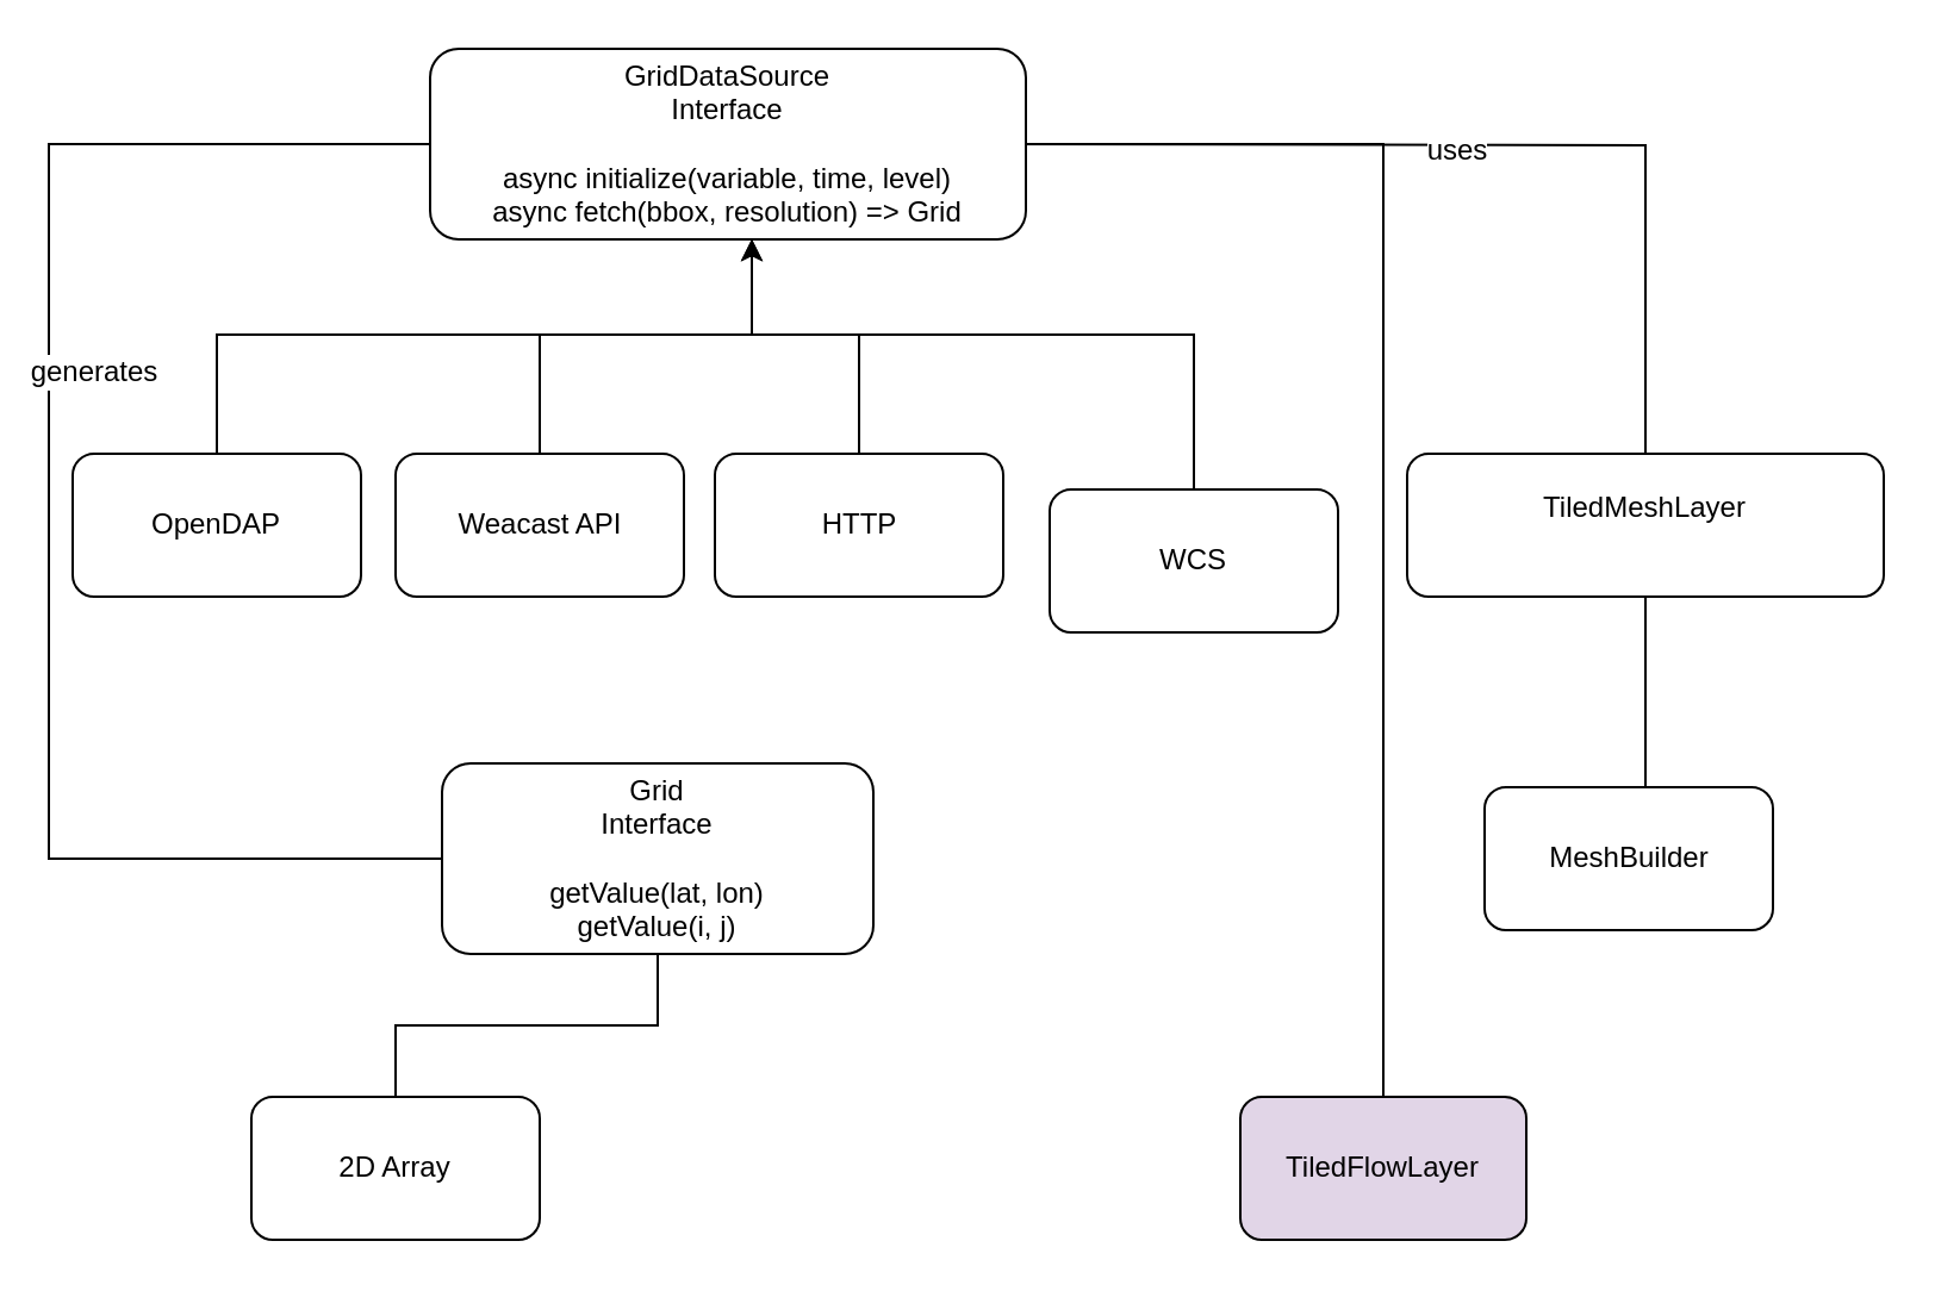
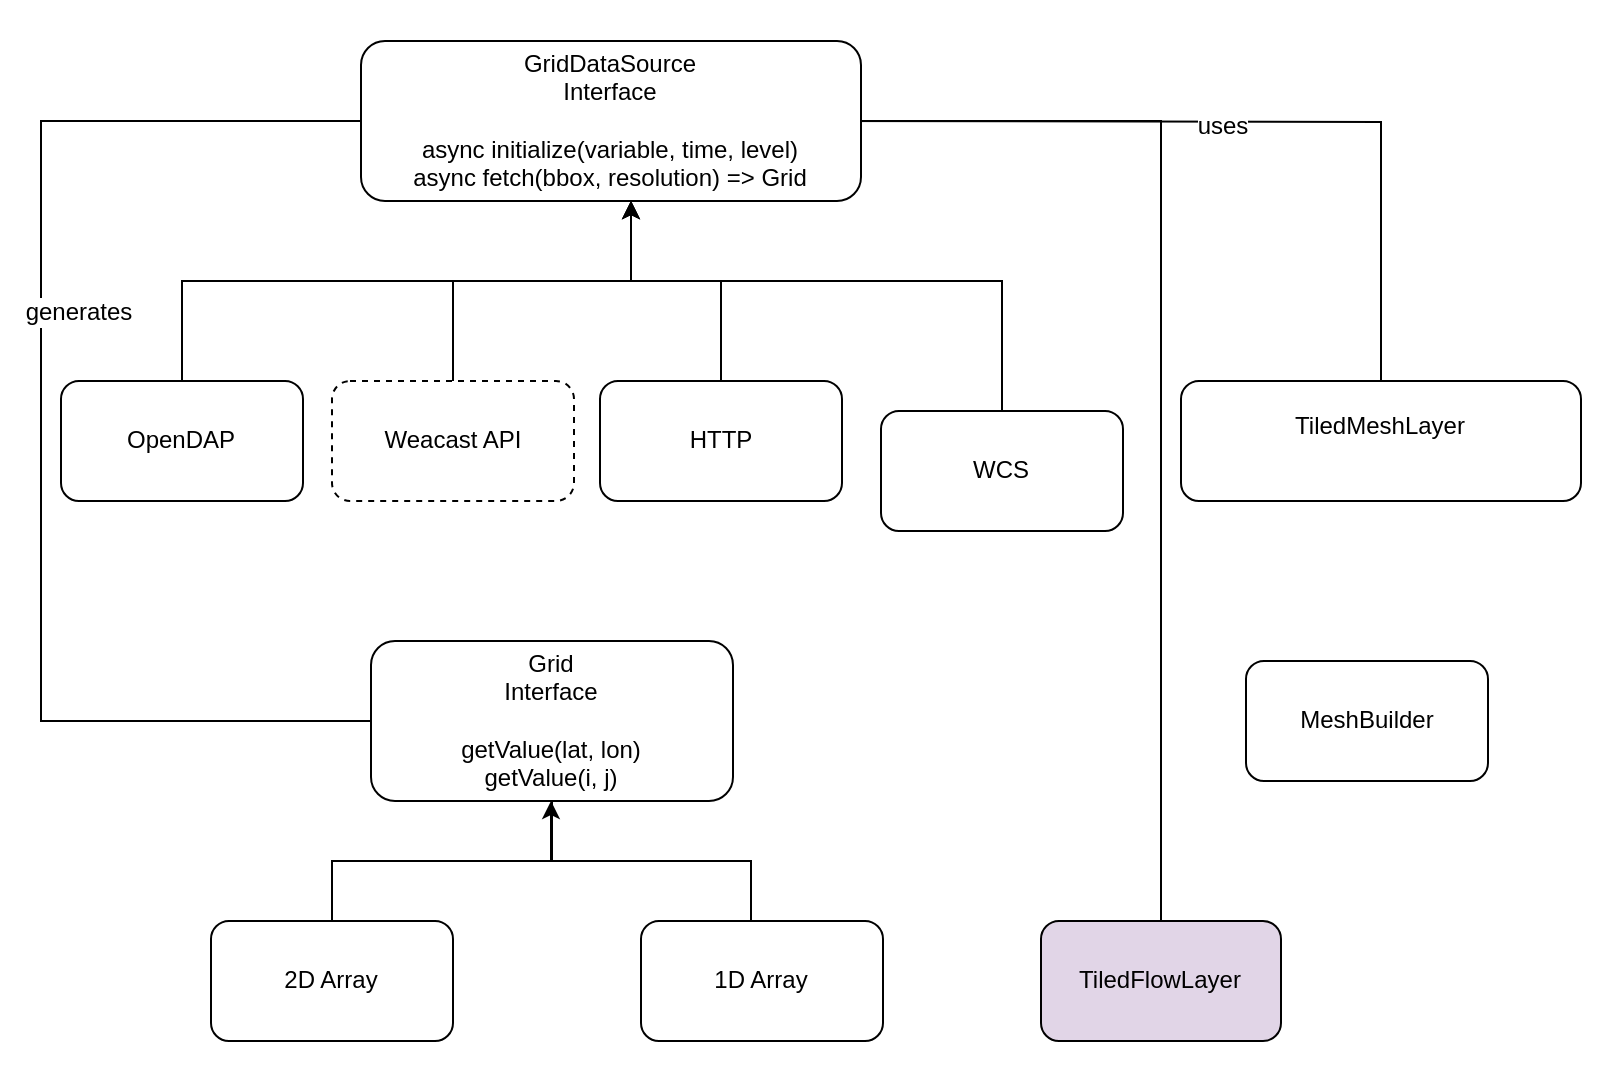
  <mxCell id="0" />
  <mxCell id="1" parent="0" />
  <mxCell id="2" style="edgeStyle=orthogonalEdgeStyle;rounded=0;orthogonalLoop=1;jettySize=auto;html=1;exitX=1;exitY=0.5;exitDx=0;exitDy=0;entryX=0.5;entryY=0;entryDx=0;entryDy=0;endArrow=none;endFill=0;" parent="1" target="20" edge="1"><mxGeometry relative="1" as="geometry"><mxPoint x="405" y="60" as="sourcePoint" /></mxGeometry></mxCell>
  <mxCell id="3" value="uses" style="text;html=1;resizable=0;points=[];align=center;verticalAlign=middle;labelBackgroundColor=#ffffff;" parent="2" vertex="1" connectable="0"><mxGeometry x="-0.004" y="-2" relative="1" as="geometry"><mxPoint as="offset" /></mxGeometry></mxCell>
  <mxCell id="4" style="edgeStyle=orthogonalEdgeStyle;rounded=0;orthogonalLoop=1;jettySize=auto;html=1;exitX=0;exitY=0.5;exitDx=0;exitDy=0;entryX=0;entryY=0.5;entryDx=0;entryDy=0;endArrow=none;endFill=0;" parent="1" target="7" edge="1"><mxGeometry relative="1" as="geometry"><mxPoint x="225" y="60" as="sourcePoint" /><Array as="points"><mxPoint x="20" y="60" /><mxPoint x="20" y="360" /></Array></mxGeometry></mxCell>
  <mxCell id="5" value="generates" style="text;html=1;resizable=0;points=[];align=center;verticalAlign=middle;labelBackgroundColor=#ffffff;" parent="4" vertex="1" connectable="0"><mxGeometry x="-0.443" y="95" relative="1" as="geometry"><mxPoint as="offset" /></mxGeometry></mxCell>
  <mxCell id="6" value="GridDataSource&lt;br&gt;Interface&lt;br&gt;&lt;br&gt;async initialize(variable, time, level)&lt;br&gt;async fetch(bbox, resolution) =&amp;gt; Grid" style="rounded=1;whiteSpace=wrap;html=1;" parent="1" vertex="1"><mxGeometry x="180" y="20" width="250" height="80" as="geometry" /></mxCell>
  <mxCell id="7" value="Grid&lt;br&gt;Interface&lt;br&gt;&lt;br&gt;getValue(lat, lon)&lt;br&gt;getValue(i, j)&lt;br&gt;" style="rounded=1;whiteSpace=wrap;html=1;" parent="1" vertex="1"><mxGeometry x="185" y="320" width="181" height="80" as="geometry" /></mxCell>
  <mxCell id="8" style="edgeStyle=orthogonalEdgeStyle;rounded=0;orthogonalLoop=1;jettySize=auto;html=1;exitX=0.5;exitY=0;exitDx=0;exitDy=0;" parent="1" source="9" edge="1"><mxGeometry relative="1" as="geometry"><mxPoint x="315" y="100" as="targetPoint" /><Array as="points"><mxPoint x="91" y="140" /><mxPoint x="315" y="140" /></Array></mxGeometry></mxCell>
  <mxCell id="9" value="OpenDAP" style="rounded=1;whiteSpace=wrap;html=1;" parent="1" vertex="1"><mxGeometry x="30" y="190" width="121" height="60" as="geometry" /></mxCell>
  <mxCell id="10" style="edgeStyle=orthogonalEdgeStyle;rounded=0;orthogonalLoop=1;jettySize=auto;html=1;exitX=0.5;exitY=0;exitDx=0;exitDy=0;" parent="1" source="11" edge="1"><mxGeometry relative="1" as="geometry"><mxPoint x="315" y="100" as="targetPoint" /><Array as="points"><mxPoint x="226" y="140" /><mxPoint x="315" y="140" /></Array></mxGeometry></mxCell>
- <mxCell id="11" value="Weacast API" style="rounded=1;whiteSpace=wrap;html=1;" parent="1" vertex="1"><mxGeometry x="165.5" y="190" width="121" height="60" as="geometry" /></mxCell>
+ <mxCell id="11" value="Weacast API" style="rounded=1;whiteSpace=wrap;html=1;dashed=1;" parent="1" vertex="1"><mxGeometry x="165.5" y="190" width="121" height="60" as="geometry" /></mxCell>
  <mxCell id="12" style="edgeStyle=orthogonalEdgeStyle;rounded=0;orthogonalLoop=1;jettySize=auto;html=1;entryX=0.5;entryY=1;entryDx=0;entryDy=0;exitX=0.5;exitY=0;exitDx=0;exitDy=0;" parent="1" source="24" edge="1"><mxGeometry relative="1" as="geometry"><mxPoint x="315" y="100" as="targetPoint" /><Array as="points"><mxPoint x="501" y="140" /><mxPoint x="315" y="140" /></Array><mxPoint x="475" y="170" as="sourcePoint" /></mxGeometry></mxCell>
  <mxCell id="13" style="edgeStyle=orthogonalEdgeStyle;rounded=0;orthogonalLoop=1;jettySize=auto;html=1;exitX=0.5;exitY=0;exitDx=0;exitDy=0;entryX=0.54;entryY=1.05;entryDx=0;entryDy=0;entryPerimeter=0;endArrow=none;endFill=0;" edge="1" parent="1" source="14" target="6"><mxGeometry relative="1" as="geometry"><Array as="points"><mxPoint x="360" y="140" /><mxPoint x="315" y="140" /></Array></mxGeometry></mxCell>
  <mxCell id="14" value="HTTP" style="rounded=1;whiteSpace=wrap;html=1;" parent="1" vertex="1"><mxGeometry x="299.5" y="190" width="121" height="60" as="geometry" /></mxCell>
+ <mxCell id="15" style="edgeStyle=orthogonalEdgeStyle;rounded=0;orthogonalLoop=1;jettySize=auto;html=1;exitX=0.5;exitY=0;exitDx=0;exitDy=0;" parent="1" source="16" target="7" edge="1"><mxGeometry relative="1" as="geometry"><Array as="points"><mxPoint x="375" y="430" /><mxPoint x="275" y="430" /></Array></mxGeometry></mxCell>
+ <mxCell id="16" value="1D Array" style="rounded=1;whiteSpace=wrap;html=1;" parent="1" vertex="1"><mxGeometry x="320" y="460" width="121" height="60" as="geometry" /></mxCell>
  <mxCell id="17" style="edgeStyle=orthogonalEdgeStyle;rounded=0;orthogonalLoop=1;jettySize=auto;html=1;exitX=0.5;exitY=0;exitDx=0;exitDy=0;entryX=0.5;entryY=1;entryDx=0;entryDy=0;endArrow=none;" parent="1" source="18" target="7" edge="1"><mxGeometry relative="1" as="geometry"><mxPoint x="275" y="410" as="targetPoint" /></mxGeometry></mxCell>
  <mxCell id="18" value="2D Array" style="rounded=1;whiteSpace=wrap;html=1;" parent="1" vertex="1"><mxGeometry x="105" y="460" width="121" height="60" as="geometry" /></mxCell>
- <mxCell id="19" style="edgeStyle=orthogonalEdgeStyle;rounded=0;orthogonalLoop=1;jettySize=auto;html=1;exitX=0.5;exitY=1;exitDx=0;exitDy=0;entryX=0.5;entryY=0;entryDx=0;entryDy=0;endArrow=none;endFill=0;" parent="1" source="20" target="21" edge="1"><mxGeometry relative="1" as="geometry"><Array as="points"><mxPoint x="690" y="330" /></Array></mxGeometry></mxCell>
  <mxCell id="20" value="TiledMeshLayer&lt;br&gt;&lt;br&gt;" style="rounded=1;whiteSpace=wrap;html=1;" parent="1" vertex="1"><mxGeometry x="590" y="190" width="200" height="60" as="geometry" /></mxCell>
  <mxCell id="21" value="MeshBuilder" style="rounded=1;whiteSpace=wrap;html=1;" parent="1" vertex="1"><mxGeometry x="622.5" y="330" width="121" height="60" as="geometry" /></mxCell>
  <mxCell id="22" style="edgeStyle=orthogonalEdgeStyle;rounded=0;orthogonalLoop=1;jettySize=auto;html=1;exitX=0.5;exitY=0;exitDx=0;exitDy=0;entryX=1;entryY=0.5;entryDx=0;entryDy=0;endArrow=none;endFill=0;" parent="1" source="23" target="6" edge="1"><mxGeometry relative="1" as="geometry"><Array as="points"><mxPoint x="580" y="60" /></Array></mxGeometry></mxCell>
  <mxCell id="23" value="TiledFlowLayer" style="rounded=1;whiteSpace=wrap;html=1;fillColor=#e1d5e7;" parent="1" vertex="1"><mxGeometry x="520" y="460" width="120" height="60" as="geometry" /></mxCell>
  <mxCell id="24" value="WCS" style="rounded=1;whiteSpace=wrap;html=1;" vertex="1" parent="1"><mxGeometry x="440" y="205" width="121" height="60" as="geometry" /></mxCell>
